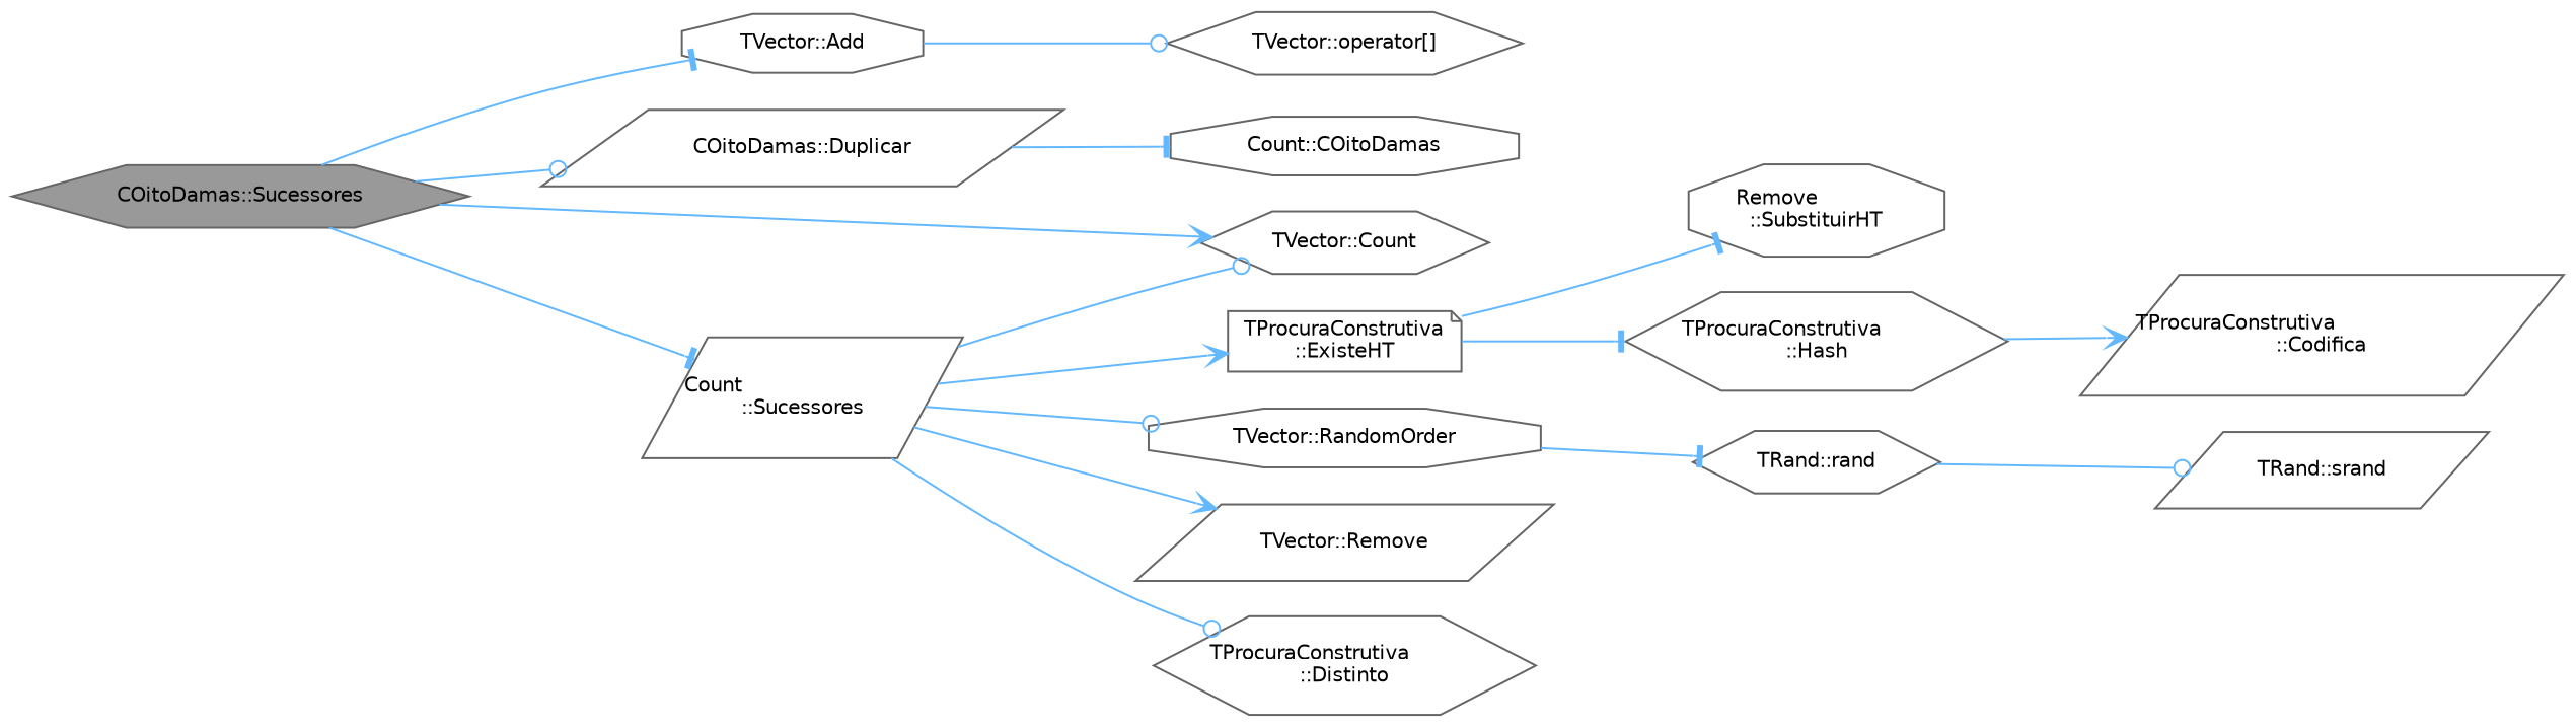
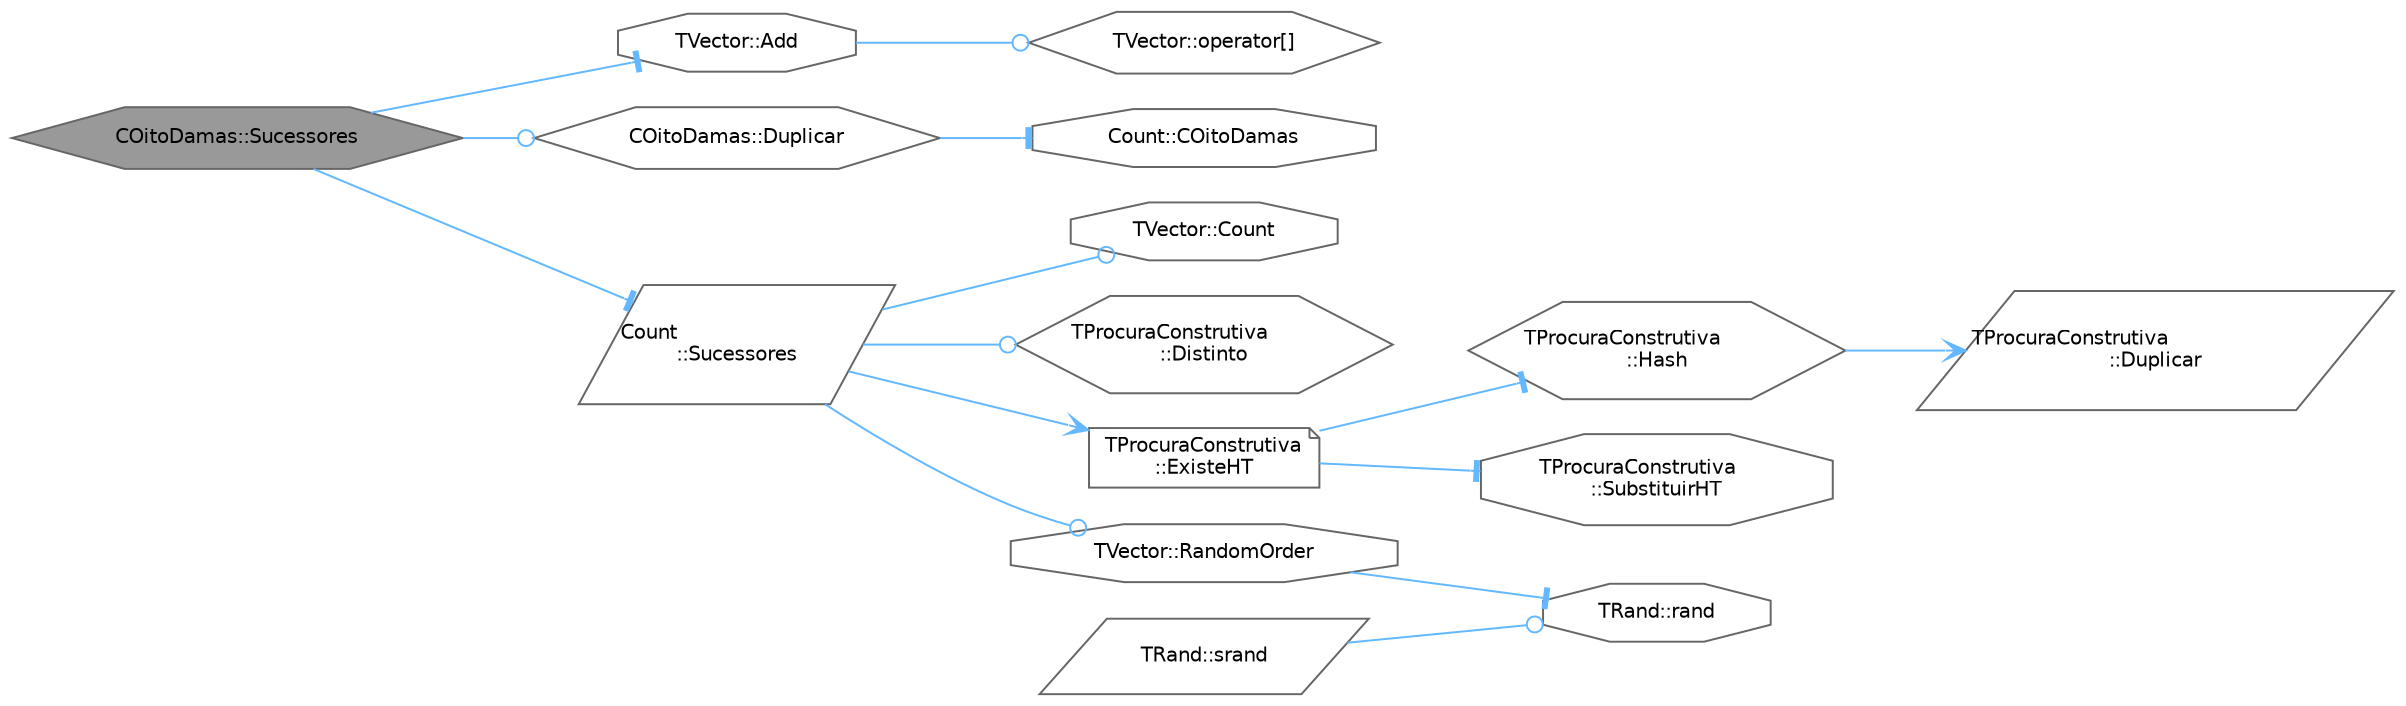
  digraph {
    rankdir=LR
    node [color=grey40 fillcolor=white fontname=Helvetica fontsize=10 shape=hexagon style=filled]
    edge [arrowhead=tee color=steelblue1 fontname=Helvetica fontsize=10 labelfontname=Helvetica labelfontsize=10 style=solid]
    n1 [color=gray40 fillcolor=grey60 fontcolor=black height=0.2 label="COitoDamas::Sucessores" width=0.4]
    n2 [height=0.2 label="TVector::Add" shape=octagon width=0.4]
-   n3 [height=0.2 label="TVector::Count" width=0.4]
-   n4 [height=0.2 label="COitoDamas::Duplicar" shape=parallelogram width=0.4]
+   n3 [height=0.2 label="TVector::Count" shape=octagon width=0.4]
+   n4 [height=0.2 label="COitoDamas::Duplicar" width=0.4]
    n5 [height=0.2 label="Count\l::Sucessores" shape=parallelogram width=0.4]
    n6 [height=0.2 label="TVector::operator[]" width=0.4]
    n7 [height=0.2 label="Count::COitoDamas" shape=octagon width=0.4]
    n8 [height=0.2 label="TProcuraConstrutiva\l::Distinto" width=0.4]
    n9 [height=0.2 label="TProcuraConstrutiva\l::ExisteHT" shape=note width=0.4]
    n10 [height=0.2 label="TVector::RandomOrder" shape=octagon width=0.4]
-   n11 [height=0.2 label="TVector::Remove" shape=parallelogram width=0.4]
    n12 [height=0.2 label="TProcuraConstrutiva\l::Hash" width=0.4]
-   n13 [height=0.2 label="Remove\l::SubstituirHT" shape=octagon width=0.4]
-   n14 [height=0.2 label="TRand::rand" width=0.4]
-   n15 [height=0.2 label="TProcuraConstrutiva\l::Codifica" shape=parallelogram width=0.4]
+   n13 [height=0.2 label="TProcuraConstrutiva\l::SubstituirHT" shape=octagon width=0.4]
+   n14 [height=0.2 label="TRand::rand" shape=octagon width=0.4]
+   n15 [height=0.2 label="TProcuraConstrutiva\l::Duplicar" shape=parallelogram width=0.4]
    n16 [height=0.2 label="TRand::srand" shape=parallelogram width=0.4]
    n1 -> n2
-   n1 -> n3 [arrowhead=vee]
    n1 -> n4 [arrowhead=odot]
    n1 -> n5
    n2 -> n6 [arrowhead=odot]
    n4 -> n7
    n5 -> n3 [arrowhead=odot]
    n5 -> n8 [arrowhead=odot]
    n5 -> n9 [arrowhead=vee]
    n5 -> n10 [arrowhead=odot]
-   n5 -> n11 [arrowhead=vee]
    n9 -> n12
    n9 -> n13
    n10 -> n14
    n12 -> n15 [arrowhead=vee]
-   n14 -> n16 [arrowhead=odot]
+   n16 -> n14 [arrowhead=odot]
  }
